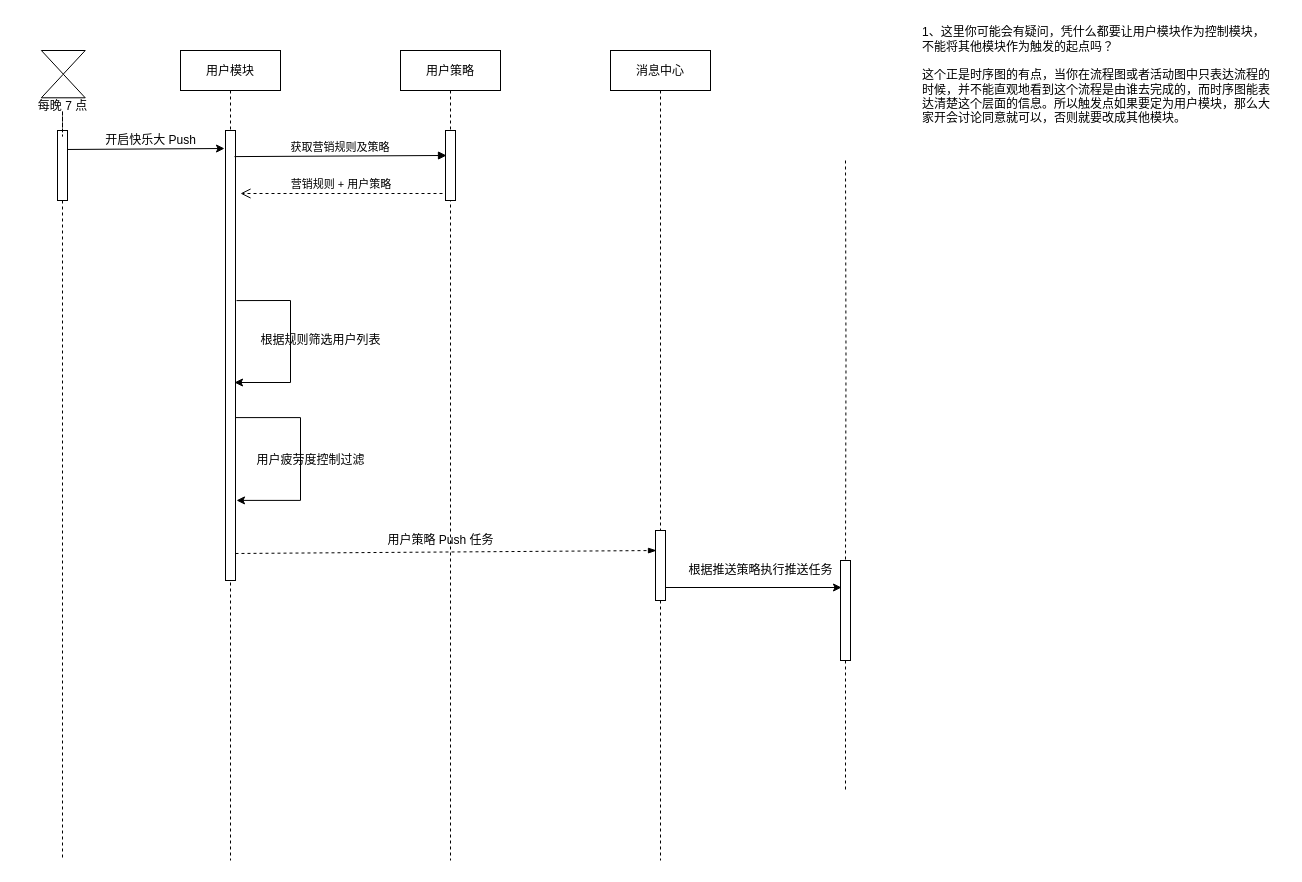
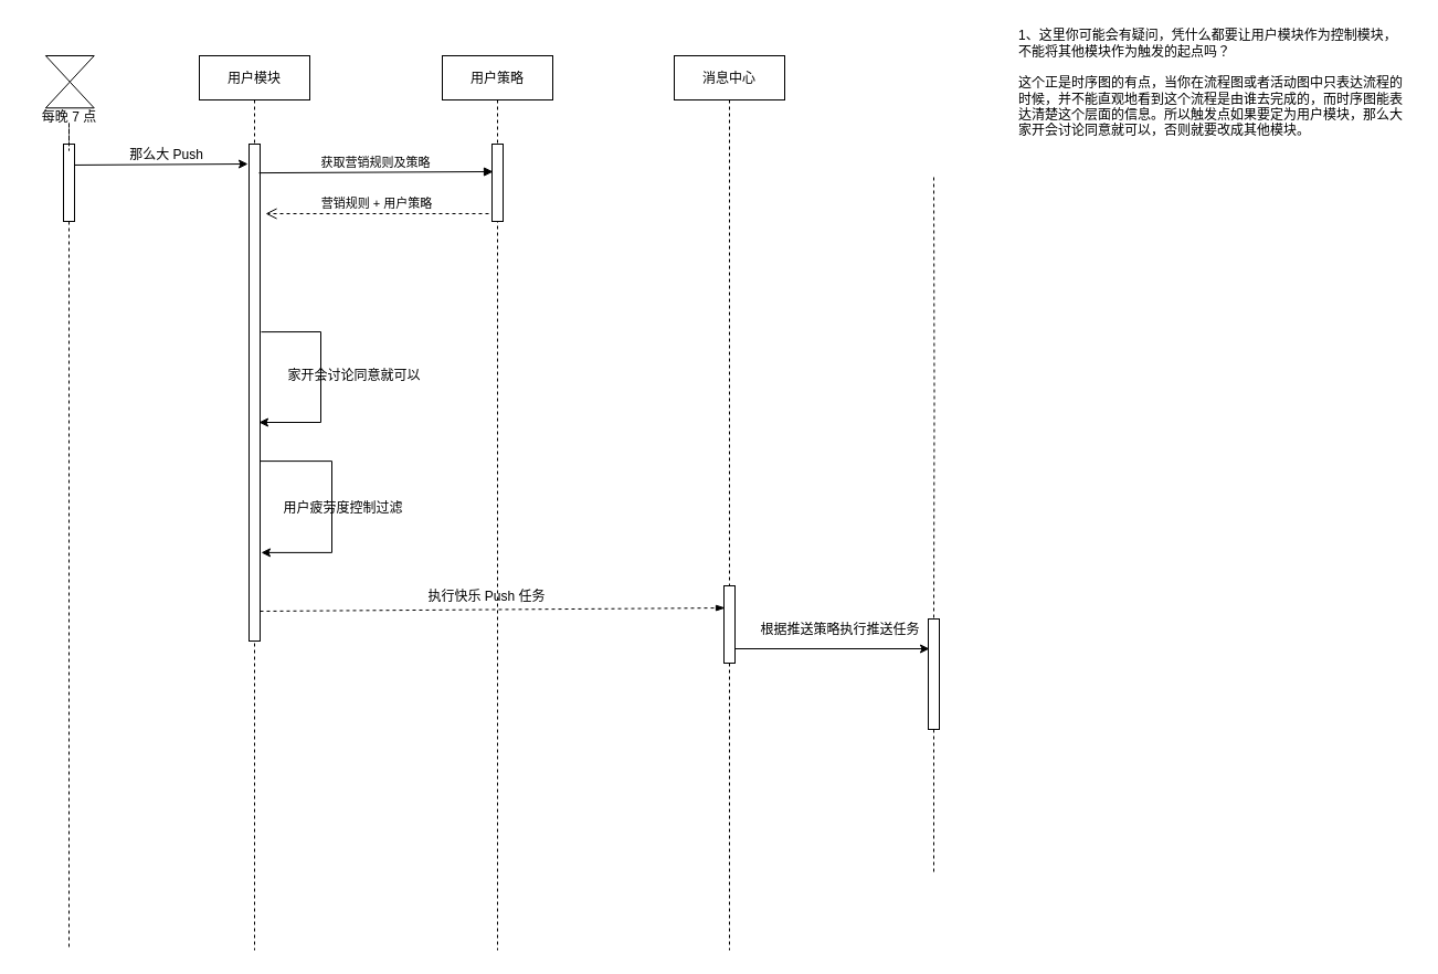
  <mxCell id="0" />
  <mxCell id="1" parent="0" />
  <mxCell id="2" value="用户模块" style="shape=umlLifeline;perimeter=lifelinePerimeter;container=1;collapsible=0;recursiveResize=0;rounded=0;shadow=0;strokeWidth=1;" parent="1" vertex="1"><mxGeometry x="180" y="50" width="100" height="810" as="geometry" /></mxCell>
  <mxCell id="3" value="" style="points=[];perimeter=orthogonalPerimeter;rounded=0;shadow=0;strokeWidth=1;" parent="2" vertex="1"><mxGeometry x="45" y="80" width="10" height="450" as="geometry" /></mxCell>
  <mxCell id="4" value="" style="endArrow=classic;html=1;rounded=0;exitX=1;exitY=0.638;exitDx=0;exitDy=0;exitPerimeter=0;edgeStyle=elbowEdgeStyle;elbow=vertical;entryX=1.1;entryY=0.822;entryDx=0;entryDy=0;entryPerimeter=0;" edge="1" parent="2" source="3" target="3"><mxGeometry width="50" height="50" relative="1" as="geometry"><mxPoint x="234" y="519.1" as="sourcePoint" /><mxPoint x="237" y="578.05" as="targetPoint" /><Array as="points"><mxPoint x="120" y="370" /><mxPoint x="120" y="420" /><mxPoint x="180" y="470" /></Array></mxGeometry></mxCell>
  <mxCell id="5" value="" style="endArrow=classic;html=1;rounded=0;elbow=vertical;exitX=1.1;exitY=0.378;exitDx=0;exitDy=0;exitPerimeter=0;entryX=0.9;entryY=0.56;entryDx=0;entryDy=0;entryPerimeter=0;" edge="1" parent="2" source="3" target="3"><mxGeometry width="50" height="50" relative="1" as="geometry"><mxPoint x="280" y="300" as="sourcePoint" /><mxPoint x="330" y="250" as="targetPoint" /><Array as="points"><mxPoint x="110" y="250" /><mxPoint x="110" y="332" /></Array></mxGeometry></mxCell>
  <mxCell id="6" value="用户策略" style="shape=umlLifeline;perimeter=lifelinePerimeter;container=1;collapsible=0;recursiveResize=0;rounded=0;shadow=0;strokeWidth=1;" parent="1" vertex="1"><mxGeometry x="400" y="50" width="100" height="810" as="geometry" /></mxCell>
  <mxCell id="7" value="" style="points=[];perimeter=orthogonalPerimeter;rounded=0;shadow=0;strokeWidth=1;" parent="6" vertex="1"><mxGeometry x="45" y="80" width="10" height="70" as="geometry" /></mxCell>
- <mxCell id="8" value="用户策略 Push 任务" style="text;html=1;align=center;verticalAlign=middle;resizable=0;points=[];autosize=1;strokeColor=none;fillColor=none;" vertex="1" parent="6"><mxGeometry x="-20" y="480" width="120" height="20" as="geometry" /></mxCell>
+ <mxCell id="8" value="执行快乐 Push 任务" style="text;html=1;align=center;verticalAlign=middle;resizable=0;points=[];autosize=1;strokeColor=none;fillColor=none;" vertex="1" parent="6"><mxGeometry x="-20" y="480" width="120" height="20" as="geometry" /></mxCell>
  <mxCell id="9" value="营销规则 + 用户策略" style="verticalAlign=bottom;endArrow=open;dashed=1;endSize=8;exitX=-0.3;exitY=0.9;shadow=0;strokeWidth=1;exitDx=0;exitDy=0;exitPerimeter=0;" parent="1" source="7" edge="1"><mxGeometry relative="1" as="geometry"><mxPoint x="240" y="193" as="targetPoint" /></mxGeometry></mxCell>
  <mxCell id="10" value="获取营销规则及策略" style="verticalAlign=bottom;endArrow=block;shadow=0;strokeWidth=1;exitX=0.9;exitY=0.058;exitDx=0;exitDy=0;exitPerimeter=0;entryX=0.1;entryY=0.357;entryDx=0;entryDy=0;entryPerimeter=0;" parent="1" source="3" target="7" edge="1"><mxGeometry relative="1" as="geometry"><mxPoint x="240" y="142" as="sourcePoint" /><mxPoint x="440" y="156" as="targetPoint" /></mxGeometry></mxCell>
  <mxCell id="11" value="" style="group" parent="1" vertex="1" connectable="0"><mxGeometry x="830" y="20" width="30" height="770" as="geometry" /></mxCell>
  <mxCell id="12" style="edgeStyle=orthogonalEdgeStyle;rounded=0;orthogonalLoop=1;jettySize=auto;html=1;endArrow=none;endFill=0;dashed=1;startArrow=none;" parent="11" source="14" edge="1"><mxGeometry relative="1" as="geometry"><mxPoint x="15" y="770" as="targetPoint" /></mxGeometry></mxCell>
  <mxCell id="13" value="" style="edgeStyle=orthogonalEdgeStyle;rounded=0;orthogonalLoop=1;jettySize=auto;html=1;dashed=1;endArrow=none;endFill=0;" parent="11" target="14" edge="1"><mxGeometry relative="1" as="geometry"><mxPoint x="15" y="140" as="sourcePoint" /></mxGeometry></mxCell>
  <mxCell id="14" value="" style="html=1;points=[];perimeter=orthogonalPerimeter;" parent="11" vertex="1"><mxGeometry x="10" y="540" width="10" height="100" as="geometry" /></mxCell>
  <mxCell id="15" value="消息中心" style="shape=umlLifeline;perimeter=lifelinePerimeter;container=1;collapsible=0;recursiveResize=0;rounded=0;shadow=0;strokeWidth=1;" parent="1" vertex="1"><mxGeometry x="610" y="50" width="100" height="810" as="geometry" /></mxCell>
  <mxCell id="16" value="" style="group" vertex="1" connectable="0" parent="1"><mxGeometry x="20" y="50" width="83" height="65.927" as="geometry" /></mxCell>
  <mxCell id="17" value="每晚 7 点" style="text;html=1;align=center;verticalAlign=middle;resizable=0;points=[];autosize=1;strokeColor=none;fillColor=none;container=0;" vertex="1" parent="16"><mxGeometry x="12" y="45.927" width="60" height="20" as="geometry" /></mxCell>
  <mxCell id="18" value="" style="triangle;whiteSpace=wrap;html=1;rotation=90;container=0;" vertex="1" parent="16"><mxGeometry x="30.986" y="-10.121" width="23.617" height="43.858" as="geometry" /></mxCell>
  <mxCell id="19" value="" style="triangle;whiteSpace=wrap;html=1;rotation=-90;container=0;" vertex="1" parent="16"><mxGeometry x="30.986" y="13.577" width="23.617" height="43.858" as="geometry" /></mxCell>
  <mxCell id="20" style="edgeStyle=orthogonalEdgeStyle;rounded=0;orthogonalLoop=1;jettySize=auto;html=1;dashed=1;endArrow=none;endFill=0;startArrow=none;" edge="1" parent="1" source="21"><mxGeometry relative="1" as="geometry"><mxPoint x="62" y="860" as="targetPoint" /></mxGeometry></mxCell>
  <mxCell id="21" value="" style="points=[];perimeter=orthogonalPerimeter;rounded=0;shadow=0;strokeWidth=1;" parent="1" vertex="1"><mxGeometry x="57" y="130" width="10" height="70" as="geometry" /></mxCell>
  <mxCell id="22" value="" style="edgeStyle=orthogonalEdgeStyle;rounded=0;orthogonalLoop=1;jettySize=auto;html=1;dashed=1;endArrow=none;endFill=0;" edge="1" parent="1" source="17" target="21"><mxGeometry relative="1" as="geometry"><mxPoint x="62" y="600" as="targetPoint" /><mxPoint x="62" y="115.927" as="sourcePoint" /></mxGeometry></mxCell>
  <mxCell id="23" value="" style="endArrow=classic;html=1;rounded=0;exitX=1;exitY=0.271;exitDx=0;exitDy=0;exitPerimeter=0;entryX=-0.1;entryY=0.04;entryDx=0;entryDy=0;entryPerimeter=0;" edge="1" parent="1" source="21" target="3"><mxGeometry width="50" height="50" relative="1" as="geometry"><mxPoint x="460" y="350" as="sourcePoint" /><mxPoint x="220" y="149" as="targetPoint" /></mxGeometry></mxCell>
- <mxCell id="24" value="开启快乐大 Push" style="text;html=1;align=center;verticalAlign=middle;resizable=0;points=[];autosize=1;strokeColor=none;fillColor=none;" vertex="1" parent="1"><mxGeometry x="95" y="130" width="110" height="20" as="geometry" /></mxCell>
- <mxCell id="25" value="根据规则筛选用户列表" style="text;html=1;align=center;verticalAlign=middle;resizable=0;points=[];autosize=1;strokeColor=none;fillColor=none;" vertex="1" parent="1"><mxGeometry x="250" y="330" width="140" height="20" as="geometry" /></mxCell>
+ <mxCell id="24" value="那么大 Push" style="text;html=1;align=center;verticalAlign=middle;resizable=0;points=[];autosize=1;strokeColor=none;fillColor=none;" vertex="1" parent="1"><mxGeometry x="95" y="130" width="110" height="20" as="geometry" /></mxCell>
+ <mxCell id="25" value="家开会讨论同意就可以" style="text;html=1;align=center;verticalAlign=middle;resizable=0;points=[];autosize=1;strokeColor=none;fillColor=none;" vertex="1" parent="1"><mxGeometry x="250" y="330" width="140" height="20" as="geometry" /></mxCell>
  <mxCell id="26" value="用户疲劳度控制过滤" style="text;html=1;align=center;verticalAlign=middle;resizable=0;points=[];autosize=1;strokeColor=none;fillColor=none;" vertex="1" parent="1"><mxGeometry x="250" y="450" width="120" height="20" as="geometry" /></mxCell>
  <mxCell id="27" value="" style="points=[];perimeter=orthogonalPerimeter;rounded=0;shadow=0;strokeWidth=1;" vertex="1" parent="1"><mxGeometry x="655" y="530" width="10" height="70" as="geometry" /></mxCell>
  <mxCell id="28" value="" style="endArrow=blockThin;html=1;rounded=0;elbow=vertical;exitX=1;exitY=0.94;exitDx=0;exitDy=0;exitPerimeter=0;endFill=1;entryX=0.1;entryY=0.286;entryDx=0;entryDy=0;entryPerimeter=0;dashed=1;" edge="1" parent="1" source="3" target="27"><mxGeometry width="50" height="50" relative="1" as="geometry"><mxPoint x="235" y="553" as="sourcePoint" /><mxPoint x="650" y="553" as="targetPoint" /></mxGeometry></mxCell>
  <mxCell id="29" value="" style="endArrow=classic;html=1;rounded=0;elbow=vertical;entryX=0.1;entryY=0.27;entryDx=0;entryDy=0;entryPerimeter=0;" edge="1" parent="1" source="27" target="14"><mxGeometry width="50" height="50" relative="1" as="geometry"><mxPoint x="460" y="640" as="sourcePoint" /><mxPoint x="810" y="590" as="targetPoint" /></mxGeometry></mxCell>
  <mxCell id="30" value="根据推送策略执行推送任务" style="text;html=1;align=center;verticalAlign=middle;resizable=0;points=[];autosize=1;strokeColor=none;fillColor=none;" vertex="1" parent="1"><mxGeometry x="680" y="560" width="160" height="20" as="geometry" /></mxCell>
  <mxCell id="31" value="1、这里你可能会有疑问，凭什么都要让用户模块作为控制模块，&lt;br&gt;不能将其他模块作为触发的起点吗？&lt;br&gt;&lt;br&gt;这个正是时序图的有点，当你在流程图或者活动图中只表达流程的&lt;br&gt;时候，并不能直观地看到这个流程是由谁去完成的，而时序图能表&lt;br&gt;达清楚这个层面的信息。所以触发点如果要定为用户模块，那么大&lt;br&gt;家开会讨论同意就可以，否则就要改成其他模块。" style="text;html=1;align=left;verticalAlign=middle;resizable=0;points=[];autosize=1;strokeColor=none;fillColor=none;" vertex="1" parent="1"><mxGeometry x="920" y="25" width="360" height="100" as="geometry" /></mxCell>
